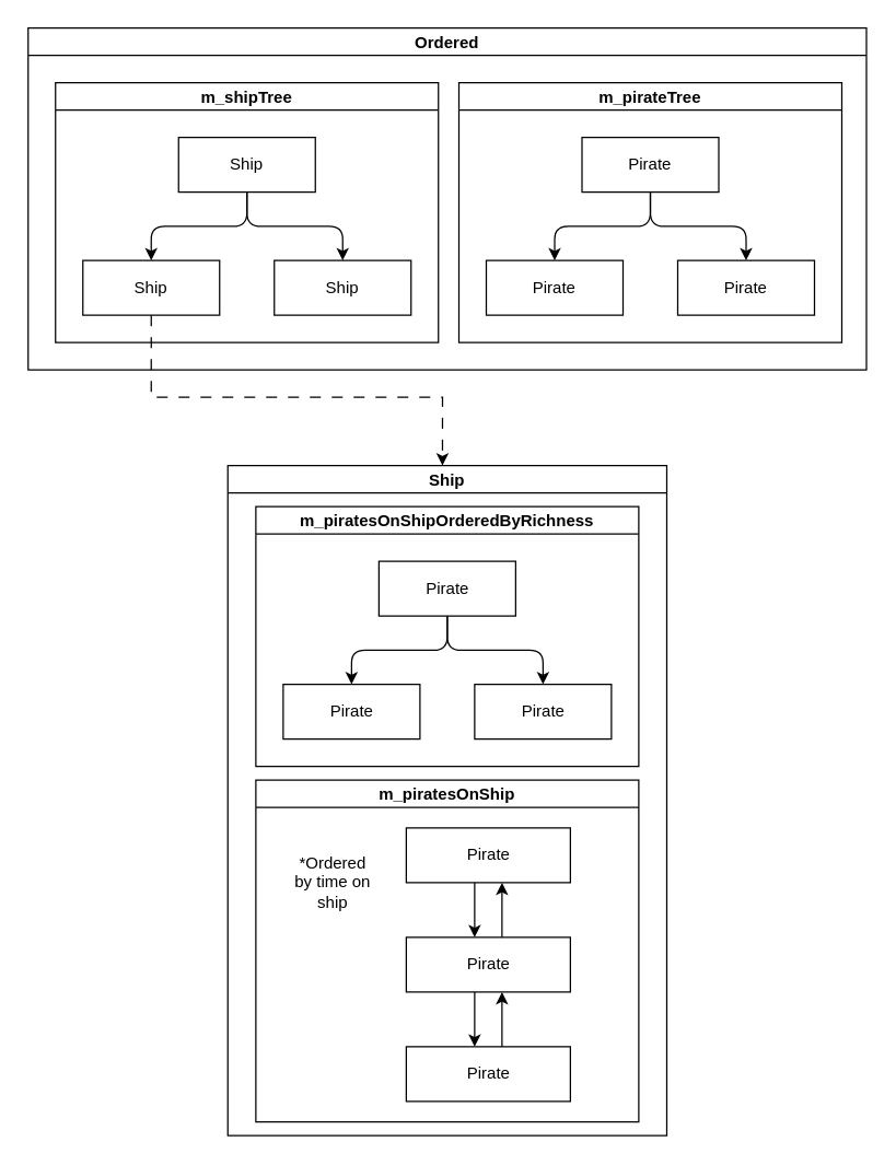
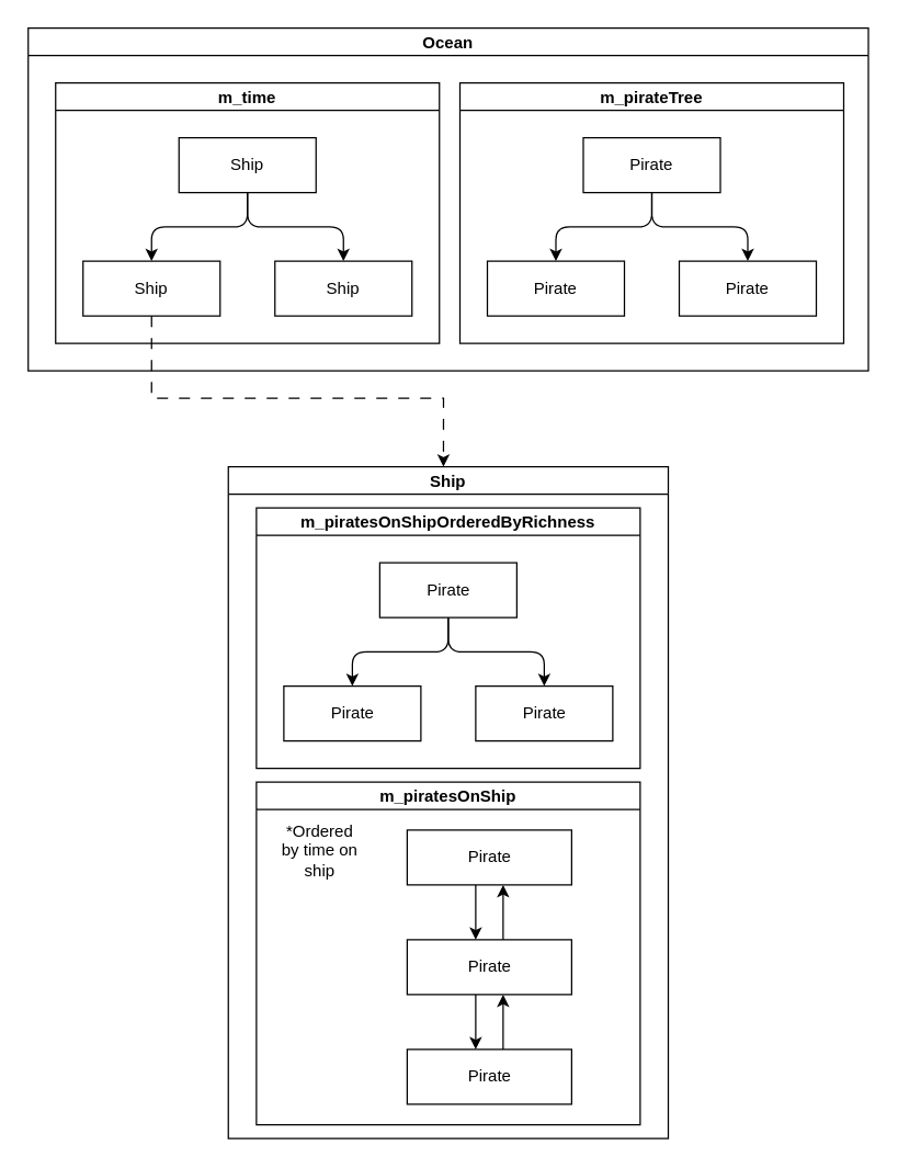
  <mxCell id="0" />
  <mxCell id="1" parent="0" />
- <mxCell id="2" value="Ordered" style="swimlane;startSize=20;horizontal=1;childLayout=treeLayout;horizontalTree=0;sortEdges=1;resizable=0;containerType=tree;fontSize=12;" vertex="1" parent="1"><mxGeometry x="20" y="20" width="613" height="250" as="geometry" /></mxCell>
- <mxCell id="3" value="m_shipTree" style="swimlane;startSize=20;horizontal=1;childLayout=treeLayout;horizontalTree=0;sortEdges=1;resizable=0;containerType=tree;fontSize=12;" vertex="1" parent="2"><mxGeometry x="20" y="40" width="280" height="190" as="geometry" /></mxCell>
+ <mxCell id="2" value="Ocean" style="swimlane;startSize=20;horizontal=1;childLayout=treeLayout;horizontalTree=0;sortEdges=1;resizable=0;containerType=tree;fontSize=12;" vertex="1" parent="1"><mxGeometry x="20" y="20" width="613" height="250" as="geometry" /></mxCell>
+ <mxCell id="3" value="m_time" style="swimlane;startSize=20;horizontal=1;childLayout=treeLayout;horizontalTree=0;sortEdges=1;resizable=0;containerType=tree;fontSize=12;" vertex="1" parent="2"><mxGeometry x="20" y="40" width="280" height="190" as="geometry" /></mxCell>
  <mxCell id="4" value="Ship" style="whiteSpace=wrap;html=1;" vertex="1" parent="3"><mxGeometry x="90" y="40" width="100" height="40" as="geometry" /></mxCell>
  <mxCell id="5" value="Ship" style="whiteSpace=wrap;html=1;" vertex="1" parent="3"><mxGeometry x="20" y="130" width="100" height="40" as="geometry" /></mxCell>
  <mxCell id="6" value="" style="edgeStyle=elbowEdgeStyle;elbow=vertical;html=1;rounded=1;curved=0;sourcePerimeterSpacing=0;targetPerimeterSpacing=0;startSize=6;endSize=6;" edge="1" parent="3" source="4" target="5"><mxGeometry relative="1" as="geometry" /></mxCell>
  <mxCell id="7" value="Ship" style="whiteSpace=wrap;html=1;" vertex="1" parent="3"><mxGeometry x="160" y="130" width="100" height="40" as="geometry" /></mxCell>
  <mxCell id="8" value="" style="edgeStyle=elbowEdgeStyle;elbow=vertical;html=1;rounded=1;curved=0;sourcePerimeterSpacing=0;targetPerimeterSpacing=0;startSize=6;endSize=6;" edge="1" parent="3" source="4" target="7"><mxGeometry relative="1" as="geometry" /></mxCell>
  <mxCell id="9" value="m_pirateTree" style="swimlane;startSize=20;horizontal=1;childLayout=treeLayout;horizontalTree=0;sortEdges=1;resizable=0;containerType=tree;fontSize=12;" vertex="1" parent="2"><mxGeometry x="315" y="40" width="280" height="190" as="geometry" /></mxCell>
  <mxCell id="10" value="Pirate" style="whiteSpace=wrap;html=1;" vertex="1" parent="9"><mxGeometry x="90" y="40" width="100" height="40" as="geometry" /></mxCell>
  <mxCell id="11" value="Pirate" style="whiteSpace=wrap;html=1;" vertex="1" parent="9"><mxGeometry x="20" y="130" width="100" height="40" as="geometry" /></mxCell>
  <mxCell id="12" value="" style="edgeStyle=elbowEdgeStyle;elbow=vertical;html=1;rounded=1;curved=0;sourcePerimeterSpacing=0;targetPerimeterSpacing=0;startSize=6;endSize=6;" edge="1" parent="9" source="10" target="11"><mxGeometry relative="1" as="geometry" /></mxCell>
  <mxCell id="13" value="Pirate" style="whiteSpace=wrap;html=1;" vertex="1" parent="9"><mxGeometry x="160" y="130" width="100" height="40" as="geometry" /></mxCell>
  <mxCell id="14" value="" style="edgeStyle=elbowEdgeStyle;elbow=vertical;html=1;rounded=1;curved=0;sourcePerimeterSpacing=0;targetPerimeterSpacing=0;startSize=6;endSize=6;" edge="1" parent="9" source="10" target="13"><mxGeometry relative="1" as="geometry" /></mxCell>
  <mxCell id="15" value="Ship" style="swimlane;startSize=20;horizontal=1;childLayout=treeLayout;horizontalTree=0;sortEdges=1;resizable=0;containerType=tree;fontSize=12;" vertex="1" parent="1"><mxGeometry x="166" y="340" width="321" height="490" as="geometry" /></mxCell>
  <mxCell id="16" value="m_piratesOnShipOrderedByRichness" style="swimlane;startSize=20;horizontal=1;childLayout=treeLayout;horizontalTree=0;sortEdges=1;resizable=0;containerType=tree;fontSize=12;" vertex="1" parent="15"><mxGeometry x="20.5" y="30" width="280" height="190" as="geometry" /></mxCell>
  <mxCell id="17" value="Pirate" style="whiteSpace=wrap;html=1;" vertex="1" parent="16"><mxGeometry x="90" y="40" width="100" height="40" as="geometry" /></mxCell>
  <mxCell id="18" value="Pirate" style="whiteSpace=wrap;html=1;" vertex="1" parent="16"><mxGeometry x="20" y="130" width="100" height="40" as="geometry" /></mxCell>
  <mxCell id="19" value="" style="edgeStyle=elbowEdgeStyle;elbow=vertical;html=1;rounded=1;curved=0;sourcePerimeterSpacing=0;targetPerimeterSpacing=0;startSize=6;endSize=6;" edge="1" parent="16" source="17" target="18"><mxGeometry relative="1" as="geometry" /></mxCell>
  <mxCell id="20" value="Pirate" style="whiteSpace=wrap;html=1;" vertex="1" parent="16"><mxGeometry x="160" y="130" width="100" height="40" as="geometry" /></mxCell>
  <mxCell id="21" value="" style="edgeStyle=elbowEdgeStyle;elbow=vertical;html=1;rounded=1;curved=0;sourcePerimeterSpacing=0;targetPerimeterSpacing=0;startSize=6;endSize=6;" edge="1" parent="16" source="17" target="20"><mxGeometry relative="1" as="geometry" /></mxCell>
  <mxCell id="22" value="m_piratesOnShip" style="swimlane;startSize=20;horizontal=1;containerType=tree;" vertex="1" parent="15"><mxGeometry x="20.5" y="230" width="280" height="250" as="geometry" /></mxCell>
  <mxCell id="23" value="" style="edgeStyle=elbowEdgeStyle;elbow=vertical;sourcePerimeterSpacing=0;targetPerimeterSpacing=0;startArrow=classic;endArrow=none;rounded=0;curved=0;endFill=0;startFill=1;" edge="1" parent="22" source="24" target="25"><mxGeometry relative="1" as="geometry"><Array as="points"><mxPoint x="180" y="95" /></Array></mxGeometry></mxCell>
  <mxCell id="24" value="Pirate" style="whiteSpace=wrap;html=1;treeFolding=1;treeMoving=1;newEdgeStyle={&quot;edgeStyle&quot;:&quot;elbowEdgeStyle&quot;,&quot;startArrow&quot;:&quot;none&quot;,&quot;endArrow&quot;:&quot;none&quot;};" vertex="1" parent="22"><mxGeometry x="110" y="35" width="120" height="40" as="geometry" /></mxCell>
  <mxCell id="25" value="Pirate" style="whiteSpace=wrap;html=1;treeFolding=1;treeMoving=1;newEdgeStyle={&quot;edgeStyle&quot;:&quot;elbowEdgeStyle&quot;,&quot;startArrow&quot;:&quot;none&quot;,&quot;endArrow&quot;:&quot;none&quot;};" vertex="1" parent="22"><mxGeometry x="110" y="115" width="120" height="40" as="geometry" /></mxCell>
  <mxCell id="26" value="" style="edgeStyle=elbowEdgeStyle;elbow=vertical;sourcePerimeterSpacing=0;targetPerimeterSpacing=0;startArrow=none;endArrow=classic;rounded=0;curved=0;endFill=1;" edge="1" parent="22" source="24" target="25"><mxGeometry relative="1" as="geometry"><mxPoint x="-60" y="-185" as="sourcePoint" /><mxPoint x="-60" y="-145" as="targetPoint" /><Array as="points"><mxPoint x="160" y="95" /></Array></mxGeometry></mxCell>
  <mxCell id="27" value="Pirate" style="whiteSpace=wrap;html=1;treeFolding=1;treeMoving=1;newEdgeStyle={&quot;edgeStyle&quot;:&quot;elbowEdgeStyle&quot;,&quot;startArrow&quot;:&quot;none&quot;,&quot;endArrow&quot;:&quot;none&quot;};" vertex="1" parent="22"><mxGeometry x="110" y="195" width="120" height="40" as="geometry" /></mxCell>
  <mxCell id="28" value="" style="edgeStyle=elbowEdgeStyle;elbow=vertical;sourcePerimeterSpacing=0;targetPerimeterSpacing=0;startArrow=classic;endArrow=none;rounded=0;curved=0;endFill=0;startFill=1;" edge="1" parent="22" target="27"><mxGeometry relative="1" as="geometry"><mxPoint x="180" y="155" as="sourcePoint" /><Array as="points"><mxPoint x="180" y="175" /></Array></mxGeometry></mxCell>
  <mxCell id="29" value="" style="edgeStyle=elbowEdgeStyle;elbow=vertical;sourcePerimeterSpacing=0;targetPerimeterSpacing=0;startArrow=none;endArrow=classic;rounded=0;curved=0;endFill=1;" edge="1" parent="22" target="27"><mxGeometry relative="1" as="geometry"><mxPoint x="160" y="155" as="sourcePoint" /><mxPoint x="-60" y="-65" as="targetPoint" /><Array as="points"><mxPoint x="160" y="175" /></Array></mxGeometry></mxCell>
- <mxCell id="30" value="*Ordered by time on ship" style="text;html=1;align=center;verticalAlign=middle;whiteSpace=wrap;rounded=0;" vertex="1" parent="22"><mxGeometry x="26.5" y="60" width="60" height="30" as="geometry" /></mxCell>
+ <mxCell id="30" value="*Ordered by time on ship" style="text;html=1;align=center;verticalAlign=middle;whiteSpace=wrap;rounded=0;" vertex="1" parent="22"><mxGeometry x="16.5" y="35" width="60" height="30" as="geometry" /></mxCell>
  <mxCell id="31" style="edgeStyle=orthogonalEdgeStyle;rounded=0;orthogonalLoop=1;jettySize=auto;html=1;entryX=0.489;entryY=0;entryDx=0;entryDy=0;fillColor=default;dashed=1;dashPattern=8 8;entryPerimeter=0;exitX=0.5;exitY=1;exitDx=0;exitDy=0;" edge="1" parent="1" source="5" target="15"><mxGeometry relative="1" as="geometry"><mxPoint x="113" y="220" as="sourcePoint" /><mxPoint x="349.49" y="340" as="targetPoint" /><Array as="points"><mxPoint x="110" y="290" /><mxPoint x="323" y="290" /></Array></mxGeometry></mxCell>
